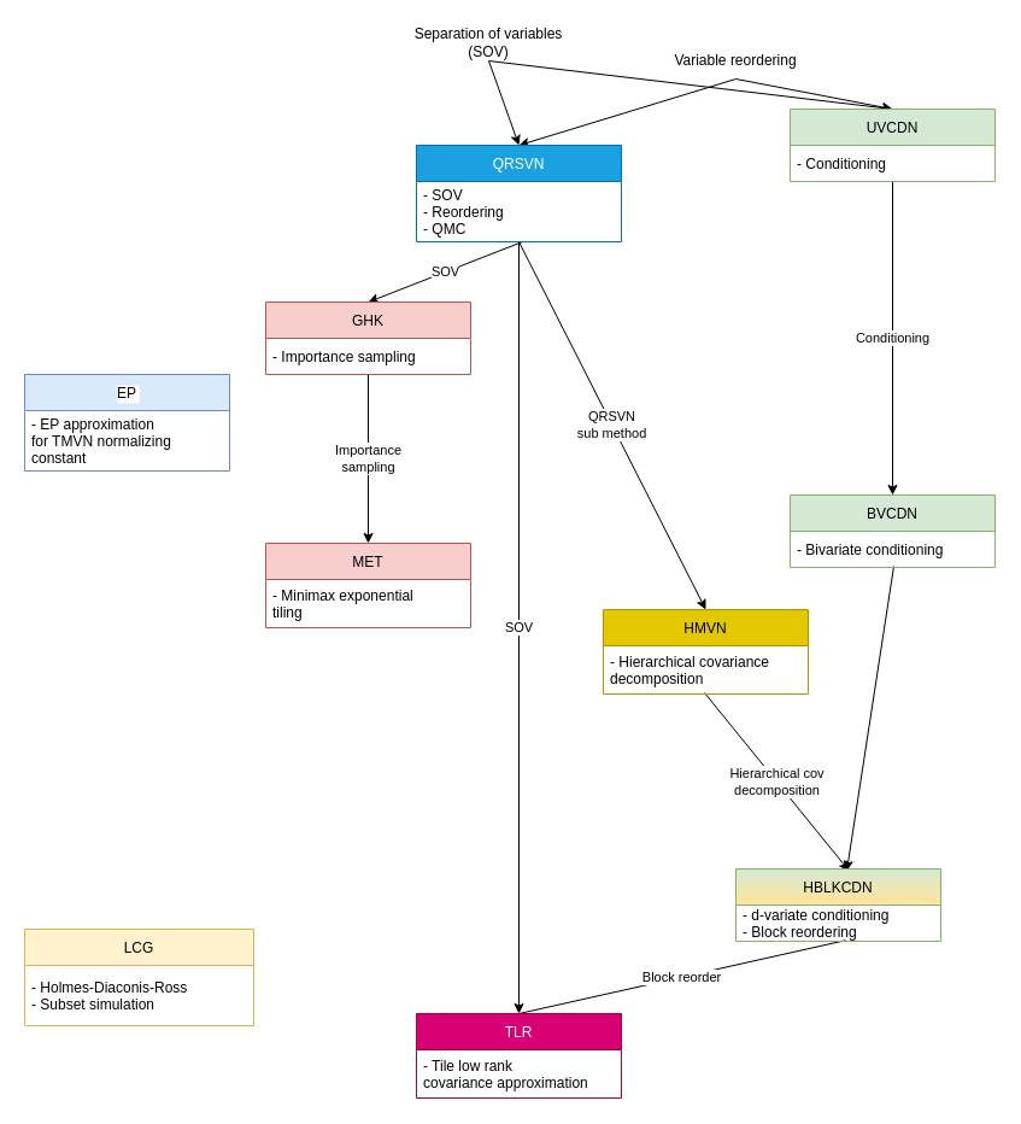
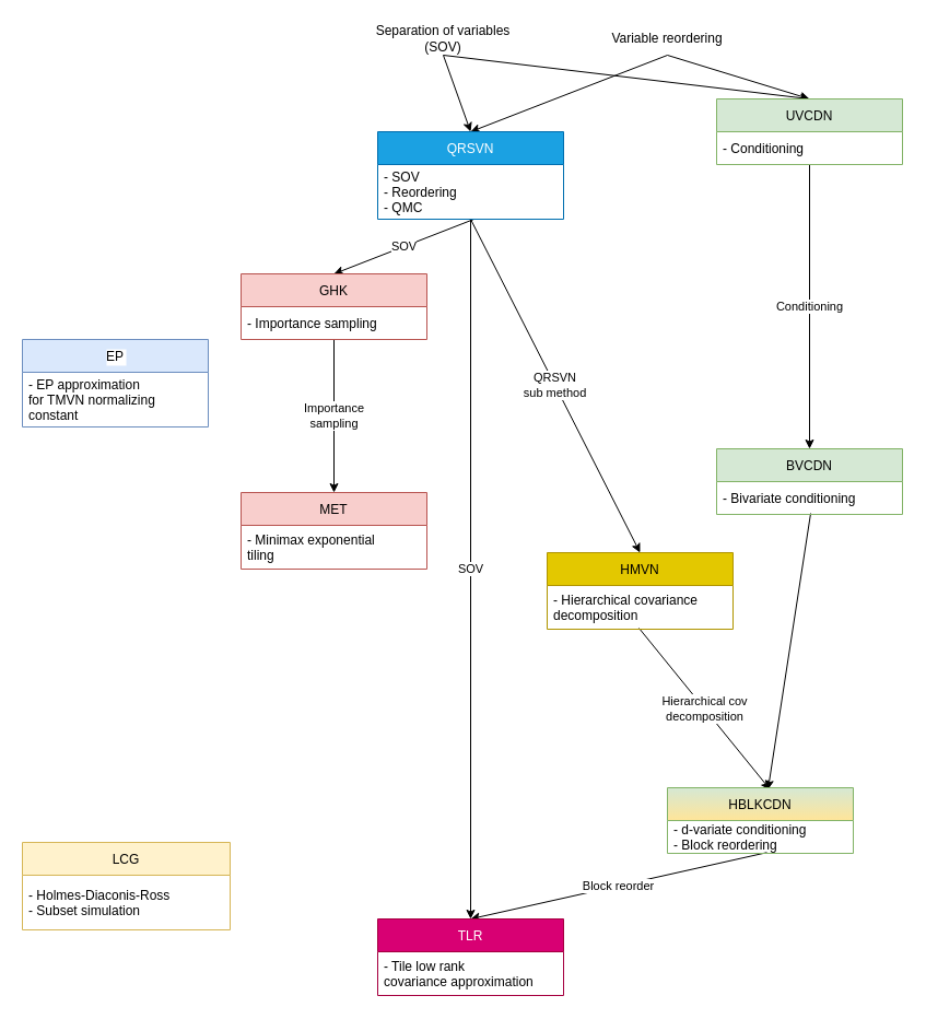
  <mxCell id="0" />
  <mxCell id="1" parent="0" />
  <mxCell id="2" value="SOV" style="endArrow=classic;html=1;rounded=1;sketch=0;curved=0;entryX=0.5;entryY=0;entryDx=0;entryDy=0;exitX=0.518;exitY=1;exitDx=0;exitDy=0;exitPerimeter=0;" edge="1" parent="1" source="21" target="18"><mxGeometry width="50" height="50" relative="1" as="geometry"><mxPoint x="455" y="210" as="sourcePoint" /><mxPoint x="305" y="260" as="targetPoint" /><Array as="points" /></mxGeometry></mxCell>
  <mxCell id="3" value="&lt;div&gt;Importance&lt;/div&gt;&lt;div&gt;sampling&lt;br&gt;&lt;/div&gt;" style="endArrow=classic;html=1;rounded=1;sketch=0;curved=0;entryX=0.5;entryY=0;entryDx=0;entryDy=0;exitX=0.5;exitY=1;exitDx=0;exitDy=0;exitPerimeter=0;" edge="1" parent="1" source="19" target="16"><mxGeometry width="50" height="50" relative="1" as="geometry"><mxPoint x="305" y="300" as="sourcePoint" /><mxPoint x="305" y="440" as="targetPoint" /></mxGeometry></mxCell>
  <mxCell id="4" value="Conditioning" style="endArrow=classic;html=1;rounded=1;sketch=0;curved=0;entryX=0.5;entryY=0;entryDx=0;entryDy=0;exitX=0.5;exitY=1;exitDx=0;exitDy=0;" edge="1" parent="1" source="22" target="24"><mxGeometry width="50" height="50" relative="1" as="geometry"><mxPoint x="740" y="200" as="sourcePoint" /><mxPoint x="740" y="340" as="targetPoint" /><Array as="points" /></mxGeometry></mxCell>
  <mxCell id="5" value="" style="endArrow=classic;html=1;rounded=1;sketch=0;curved=0;exitX=0.506;exitY=0.967;exitDx=0;exitDy=0;exitPerimeter=0;entryX=0.541;entryY=0.029;entryDx=0;entryDy=0;entryPerimeter=0;" edge="1" parent="1" source="25" target="28"><mxGeometry width="50" height="50" relative="1" as="geometry"><mxPoint x="731.797" y="390" as="sourcePoint" /><mxPoint x="685.334" y="670" as="targetPoint" /><Array as="points" /></mxGeometry></mxCell>
  <mxCell id="6" value="&lt;div&gt;QRSVN &lt;br&gt;&lt;/div&gt;&lt;div&gt;sub method&lt;/div&gt;" style="endArrow=classic;html=1;rounded=1;sketch=0;curved=0;entryX=0.5;entryY=0;entryDx=0;entryDy=0;exitX=0.5;exitY=1;exitDx=0;exitDy=0;" edge="1" parent="1" source="20" target="26"><mxGeometry width="50" height="50" relative="1" as="geometry"><mxPoint x="455" y="210" as="sourcePoint" /><mxPoint x="570" y="460" as="targetPoint" /><Array as="points" /></mxGeometry></mxCell>
  <mxCell id="7" value="&lt;div&gt;Hierarchical cov&lt;br&gt;&lt;/div&gt;&lt;div&gt;decomposition&lt;/div&gt;" style="endArrow=classic;html=1;rounded=1;sketch=0;curved=0;entryX=0.553;entryY=0.029;entryDx=0;entryDy=0;exitX=0.494;exitY=0.975;exitDx=0;exitDy=0;exitPerimeter=0;entryPerimeter=0;" edge="1" parent="1" source="27" target="28"><mxGeometry width="50" height="50" relative="1" as="geometry"><mxPoint x="570" y="510" as="sourcePoint" /><mxPoint x="680" y="670" as="targetPoint" /><Array as="points" /></mxGeometry></mxCell>
  <mxCell id="8" value="Separation of variables (SOV)" style="text;html=1;strokeColor=none;fillColor=none;align=center;verticalAlign=middle;whiteSpace=wrap;rounded=0;sketch=0;" vertex="1" parent="1"><mxGeometry x="335" y="20" width="140" height="30" as="geometry" /></mxCell>
- <mxCell id="9" value="Variable reordering" style="text;html=1;strokeColor=none;fillColor=none;align=center;verticalAlign=middle;whiteSpace=wrap;rounded=0;sketch=0;" vertex="1" parent="1"><mxGeometry x="540" y="35" width="140" height="30" as="geometry" /></mxCell>
+ <mxCell id="9" value="Variable reordering" style="text;html=1;strokeColor=none;fillColor=none;align=center;verticalAlign=middle;whiteSpace=wrap;rounded=0;sketch=0;" vertex="1" parent="1"><mxGeometry x="540" y="20" width="140" height="30" as="geometry" /></mxCell>
  <mxCell id="10" value="" style="endArrow=classic;html=1;rounded=1;sketch=0;curved=0;entryX=0.5;entryY=0;entryDx=0;entryDy=0;exitX=0.5;exitY=1;exitDx=0;exitDy=0;" edge="1" parent="1" source="8" target="20"><mxGeometry width="50" height="50" relative="1" as="geometry"><mxPoint x="437.5" y="70" as="sourcePoint" /><mxPoint x="455" y="170" as="targetPoint" /><Array as="points" /></mxGeometry></mxCell>
  <mxCell id="11" value="" style="endArrow=classic;html=1;rounded=1;sketch=0;curved=0;entryX=0.5;entryY=0;entryDx=0;entryDy=0;exitX=0.5;exitY=1;exitDx=0;exitDy=0;" edge="1" parent="1" source="8" target="22"><mxGeometry width="50" height="50" relative="1" as="geometry"><mxPoint x="435" y="70" as="sourcePoint" /><mxPoint x="740" y="160" as="targetPoint" /><Array as="points" /></mxGeometry></mxCell>
  <mxCell id="12" value="SOV" style="endArrow=classic;html=1;rounded=1;sketch=0;curved=0;entryX=0.5;entryY=0;entryDx=0;entryDy=0;exitX=0.5;exitY=1;exitDx=0;exitDy=0;" edge="1" parent="1" source="20" target="30"><mxGeometry width="50" height="50" relative="1" as="geometry"><mxPoint x="455" y="210" as="sourcePoint" /><mxPoint x="430" y="750" as="targetPoint" /><Array as="points" /></mxGeometry></mxCell>
- <mxCell id="13" value="Block reorder" style="endArrow=none;html=1;rounded=1;sketch=0;curved=0;entryX=0.5;entryY=0;entryDx=0;entryDy=0;exitX=0.535;exitY=0.975;exitDx=0;exitDy=0;exitPerimeter=0;" edge="1" parent="1" source="29" target="30"><mxGeometry width="50" height="50" relative="1" as="geometry"><mxPoint x="680" y="720" as="sourcePoint" /><mxPoint x="470" y="770" as="targetPoint" /><Array as="points" /></mxGeometry></mxCell>
+ <mxCell id="13" value="Block reorder" style="endArrow=classic;html=1;rounded=1;sketch=0;curved=0;entryX=0.5;entryY=0;entryDx=0;entryDy=0;exitX=0.535;exitY=0.975;exitDx=0;exitDy=0;exitPerimeter=0;" edge="1" parent="1" source="29" target="30"><mxGeometry width="50" height="50" relative="1" as="geometry"><mxPoint x="680" y="720" as="sourcePoint" /><mxPoint x="470" y="770" as="targetPoint" /><Array as="points" /></mxGeometry></mxCell>
  <mxCell id="14" value="" style="endArrow=classic;html=1;rounded=1;sketch=0;curved=0;exitX=0.5;exitY=1;exitDx=0;exitDy=0;entryX=0.5;entryY=0;entryDx=0;entryDy=0;" edge="1" parent="1" source="9" target="20"><mxGeometry width="50" height="50" relative="1" as="geometry"><mxPoint x="485" y="140" as="sourcePoint" /><mxPoint x="455" y="170" as="targetPoint" /><Array as="points" /></mxGeometry></mxCell>
  <mxCell id="15" value="" style="endArrow=classic;html=1;rounded=1;sketch=0;curved=0;exitX=0.5;exitY=1;exitDx=0;exitDy=0;entryX=0.5;entryY=0;entryDx=0;entryDy=0;" edge="1" parent="1" source="9" target="22"><mxGeometry width="50" height="50" relative="1" as="geometry"><mxPoint x="755" y="110" as="sourcePoint" /><mxPoint x="740" y="160" as="targetPoint" /><Array as="points" /></mxGeometry></mxCell>
  <mxCell id="16" value="MET" style="swimlane;fontStyle=0;childLayout=stackLayout;horizontal=1;startSize=30;horizontalStack=0;resizeParent=1;resizeParentMax=0;resizeLast=0;collapsible=1;marginBottom=0;rounded=0;sketch=0;fillColor=#f8cecc;strokeColor=#b85450;" vertex="1" parent="1"><mxGeometry x="220" y="450" width="170" height="70" as="geometry" /></mxCell>
  <mxCell id="17" value="- Minimax exponential &#10;tiling" style="text;strokeColor=none;fillColor=none;align=left;verticalAlign=middle;spacingLeft=4;spacingRight=4;overflow=hidden;points=[[0,0.5],[1,0.5]];portConstraint=eastwest;rotatable=0;rounded=0;sketch=0;" vertex="1" parent="16"><mxGeometry y="30" width="170" height="40" as="geometry" /></mxCell>
  <mxCell id="18" value="GHK" style="swimlane;fontStyle=0;childLayout=stackLayout;horizontal=1;startSize=30;horizontalStack=0;resizeParent=1;resizeParentMax=0;resizeLast=0;collapsible=1;marginBottom=0;rounded=0;sketch=0;fillColor=#f8cecc;strokeColor=#b85450;" vertex="1" parent="1"><mxGeometry x="220" y="250" width="170" height="60" as="geometry" /></mxCell>
  <mxCell id="19" value="- Importance sampling" style="text;strokeColor=none;fillColor=none;align=left;verticalAlign=middle;spacingLeft=4;spacingRight=4;overflow=hidden;points=[[0,0.5],[1,0.5]];portConstraint=eastwest;rotatable=0;rounded=0;sketch=0;" vertex="1" parent="18"><mxGeometry y="30" width="170" height="30" as="geometry" /></mxCell>
  <mxCell id="20" value="QRSVN" style="swimlane;fontStyle=0;childLayout=stackLayout;horizontal=1;startSize=30;horizontalStack=0;resizeParent=1;resizeParentMax=0;resizeLast=0;collapsible=1;marginBottom=0;rounded=0;sketch=0;fillColor=#1ba1e2;fontColor=#ffffff;strokeColor=#006EAF;" vertex="1" parent="1"><mxGeometry x="345" y="120" width="170" height="80" as="geometry" /></mxCell>
  <mxCell id="21" value="- SOV&#10;- Reordering&#10;- QMC" style="text;strokeColor=none;fillColor=none;align=left;verticalAlign=middle;spacingLeft=4;spacingRight=4;overflow=hidden;points=[[0,0.5],[1,0.5]];portConstraint=eastwest;rotatable=0;rounded=0;sketch=0;" vertex="1" parent="20"><mxGeometry y="30" width="170" height="50" as="geometry" /></mxCell>
  <mxCell id="22" value="UVCDN" style="swimlane;fontStyle=0;childLayout=stackLayout;horizontal=1;startSize=30;horizontalStack=0;resizeParent=1;resizeParentMax=0;resizeLast=0;collapsible=1;marginBottom=0;rounded=0;sketch=0;fillColor=#d5e8d4;strokeColor=#82b366;" vertex="1" parent="1"><mxGeometry x="655" y="90" width="170" height="60" as="geometry" /></mxCell>
  <mxCell id="23" value="- Conditioning" style="text;strokeColor=none;fillColor=none;align=left;verticalAlign=middle;spacingLeft=4;spacingRight=4;overflow=hidden;points=[[0,0.5],[1,0.5]];portConstraint=eastwest;rotatable=0;rounded=0;sketch=0;" vertex="1" parent="22"><mxGeometry y="30" width="170" height="30" as="geometry" /></mxCell>
  <mxCell id="24" value="BVCDN" style="swimlane;fontStyle=0;childLayout=stackLayout;horizontal=1;startSize=30;horizontalStack=0;resizeParent=1;resizeParentMax=0;resizeLast=0;collapsible=1;marginBottom=0;rounded=0;sketch=0;fillColor=#d5e8d4;strokeColor=#82b366;" vertex="1" parent="1"><mxGeometry x="655" y="410" width="170" height="60" as="geometry" /></mxCell>
  <mxCell id="25" value="- Bivariate conditioning" style="text;strokeColor=none;fillColor=none;align=left;verticalAlign=middle;spacingLeft=4;spacingRight=4;overflow=hidden;points=[[0,0.5],[1,0.5]];portConstraint=eastwest;rotatable=0;rounded=0;sketch=0;" vertex="1" parent="24"><mxGeometry y="30" width="170" height="30" as="geometry" /></mxCell>
  <mxCell id="26" value="HMVN" style="swimlane;fontStyle=0;childLayout=stackLayout;horizontal=1;startSize=30;horizontalStack=0;resizeParent=1;resizeParentMax=0;resizeLast=0;collapsible=1;marginBottom=0;rounded=0;sketch=0;fillColor=#e3c800;fontColor=#000000;strokeColor=#B09500;" vertex="1" parent="1"><mxGeometry x="500" y="505" width="170" height="70" as="geometry" /></mxCell>
  <mxCell id="27" value="- Hierarchical covariance&#10;decomposition" style="text;strokeColor=none;fillColor=none;align=left;verticalAlign=middle;spacingLeft=4;spacingRight=4;overflow=hidden;points=[[0,0.5],[1,0.5]];portConstraint=eastwest;rotatable=0;rounded=0;sketch=0;" vertex="1" parent="26"><mxGeometry y="30" width="170" height="40" as="geometry" /></mxCell>
  <mxCell id="28" value="HBLKCDN" style="swimlane;fontStyle=0;childLayout=stackLayout;horizontal=1;startSize=30;horizontalStack=0;resizeParent=1;resizeParentMax=0;resizeLast=0;collapsible=1;marginBottom=0;rounded=0;sketch=0;fillColor=#d5e8d4;strokeColor=#82b366;gradientColor=#FFE599;" vertex="1" parent="1"><mxGeometry x="610" y="720" width="170" height="60" as="geometry" /></mxCell>
  <mxCell id="29" value="- d-variate conditioning&#10;- Block reordering&#10;" style="text;strokeColor=none;fillColor=none;align=left;verticalAlign=middle;spacingLeft=4;spacingRight=4;overflow=hidden;points=[[0,0.5],[1,0.5]];portConstraint=eastwest;rotatable=0;rounded=0;sketch=0;" vertex="1" parent="28"><mxGeometry y="30" width="170" height="30" as="geometry" /></mxCell>
  <mxCell id="30" value="TLR" style="swimlane;fontStyle=0;childLayout=stackLayout;horizontal=1;startSize=30;horizontalStack=0;resizeParent=1;resizeParentMax=0;resizeLast=0;collapsible=1;marginBottom=0;rounded=0;sketch=0;fillColor=#d80073;fontColor=#ffffff;strokeColor=#A50040;" vertex="1" parent="1"><mxGeometry x="345" y="840" width="170" height="70" as="geometry" /></mxCell>
  <mxCell id="31" value="- Tile low rank &#10;covariance approximation" style="text;strokeColor=none;fillColor=none;align=left;verticalAlign=middle;spacingLeft=4;spacingRight=4;overflow=hidden;points=[[0,0.5],[1,0.5]];portConstraint=eastwest;rotatable=0;rounded=0;sketch=0;" vertex="1" parent="30"><mxGeometry y="30" width="170" height="40" as="geometry" /></mxCell>
  <mxCell id="32" value="EP" style="swimlane;fontStyle=0;childLayout=stackLayout;horizontal=1;startSize=30;horizontalStack=0;resizeParent=1;resizeParentMax=0;resizeLast=0;collapsible=1;marginBottom=0;rounded=0;sketch=0;labelBackgroundColor=default;fillColor=#dae8fc;strokeColor=#6c8ebf;" vertex="1" parent="1"><mxGeometry x="20" y="310" width="170" height="80" as="geometry" /></mxCell>
  <mxCell id="33" value="- EP approximation&#10;for TMVN normalizing&#10;constant" style="text;strokeColor=none;fillColor=none;align=left;verticalAlign=middle;spacingLeft=4;spacingRight=4;overflow=hidden;points=[[0,0.5],[1,0.5]];portConstraint=eastwest;rotatable=0;rounded=0;sketch=0;" vertex="1" parent="32"><mxGeometry y="30" width="170" height="50" as="geometry" /></mxCell>
  <mxCell id="34" value="LCG" style="swimlane;fontStyle=0;childLayout=stackLayout;horizontal=1;startSize=30;horizontalStack=0;resizeParent=1;resizeParentMax=0;resizeLast=0;collapsible=1;marginBottom=0;rounded=0;sketch=0;fillColor=#fff2cc;strokeColor=#d6b656;" vertex="1" parent="1"><mxGeometry x="20" y="770" width="190" height="80" as="geometry" /></mxCell>
  <mxCell id="35" value="- Holmes-Diaconis-Ross&#10;- Subset simulation" style="text;strokeColor=none;fillColor=none;align=left;verticalAlign=middle;spacingLeft=4;spacingRight=4;overflow=hidden;points=[[0,0.5],[1,0.5]];portConstraint=eastwest;rotatable=0;rounded=0;sketch=0;" vertex="1" parent="34"><mxGeometry y="30" width="190" height="50" as="geometry" /></mxCell>
